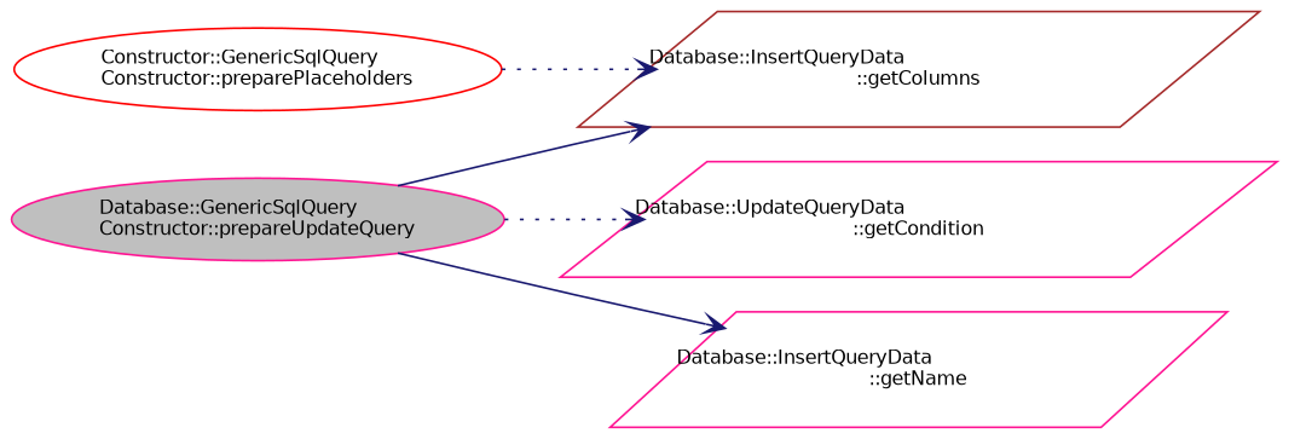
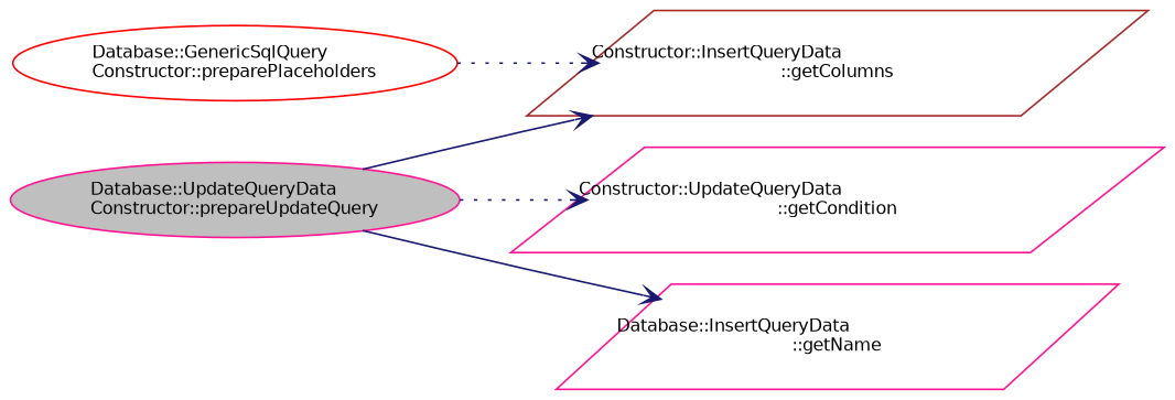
  digraph {
    rankdir=LR
    node [color=deeppink fillcolor=white fontname=Helvetica fontsize=10 shape=parallelogram style=filled]
    edge [arrowhead=vee color=midnightblue fontname=Helvetica fontsize=10 labelfontname=Helvetica labelfontsize=10 style=solid]
-   n1 [fillcolor=grey75 fontcolor=black height=0.2 label="Database::GenericSqlQuery\lConstructor::prepareUpdateQuery" shape=ellipse width=0.4]
-   n2 [color=brown height=0.2 label="Database::InsertQueryData\l::getColumns" width=0.4]
-   n3 [height=0.2 label="Database::UpdateQueryData\l::getCondition" width=0.4]
+   n1 [fillcolor=grey75 fontcolor=black height=0.2 label="Database::UpdateQueryData\lConstructor::prepareUpdateQuery" shape=ellipse width=0.4]
+   n2 [color=brown height=0.2 label="Constructor::InsertQueryData\l::getColumns" width=0.4]
+   n3 [height=0.2 label="Constructor::UpdateQueryData\l::getCondition" width=0.4]
    n4 [height=0.2 label="Database::InsertQueryData\l::getName" width=0.4]
-   n5 [color=red height=0.2 label="Constructor::GenericSqlQuery\lConstructor::preparePlaceholders" shape=ellipse width=0.4]
+   n5 [color=red height=0.2 label="Database::GenericSqlQuery\lConstructor::preparePlaceholders" shape=ellipse width=0.4]
    n1 -> n2
    n1 -> n3 [style=dotted]
    n1 -> n4
    n5 -> n2 [style=dotted]
  }
